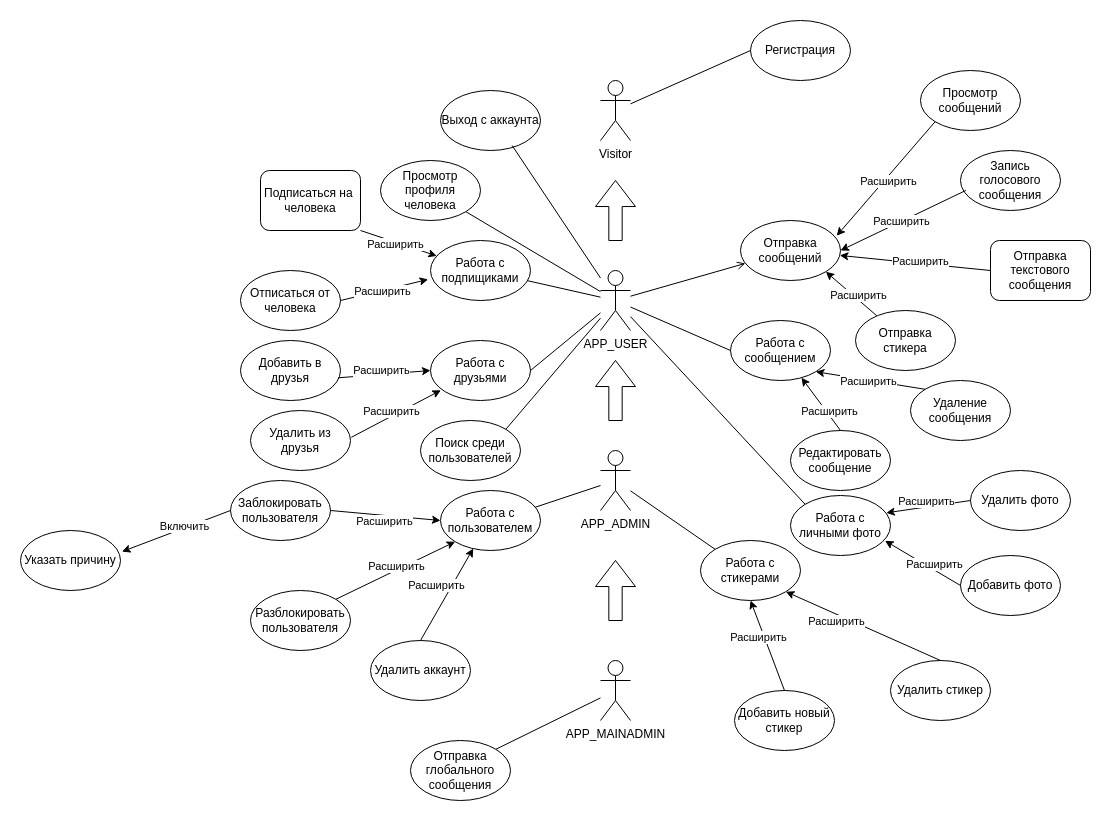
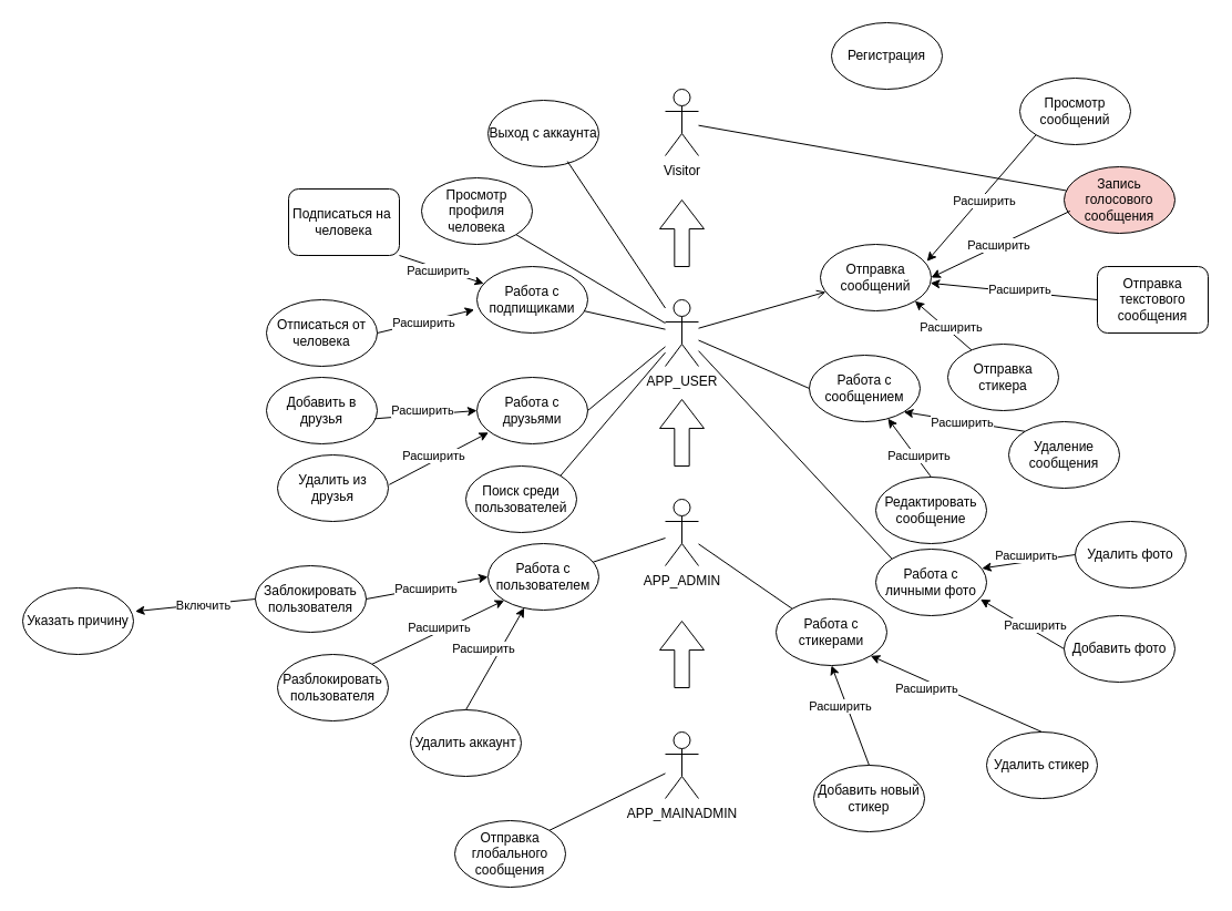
  <mxCell id="0" />
  <mxCell id="1" parent="0" />
  <mxCell id="2" value="Visitor" style="shape=umlActor;verticalLabelPosition=bottom;verticalAlign=top;html=1;outlineConnect=0;" parent="1" vertex="1"><mxGeometry x="600" y="80" width="30" height="60" as="geometry" /></mxCell>
  <mxCell id="3" value="Регистрация" style="ellipse;whiteSpace=wrap;html=1;" parent="1" vertex="1"><mxGeometry x="750" y="20" width="100" height="60" as="geometry" /></mxCell>
- <mxCell id="4" value="" style="endArrow=none;html=1;rounded=0;entryX=0;entryY=0.5;entryDx=0;entryDy=0;" parent="1" source="2" target="3" edge="1"><mxGeometry width="50" height="50" relative="1" as="geometry"><mxPoint x="580" y="220" as="sourcePoint" /><mxPoint x="630" y="170" as="targetPoint" /></mxGeometry></mxCell>
+ <mxCell id="4" value="" style="endArrow=none;html=1;rounded=0;" parent="1" source="2" target="9" edge="1"><mxGeometry width="50" height="50" relative="1" as="geometry"><mxPoint x="580" y="220" as="sourcePoint" /><mxPoint x="630" y="170" as="targetPoint" /></mxGeometry></mxCell>
  <mxCell id="5" value="" style="shape=singleArrow;direction=north;whiteSpace=wrap;html=1;arrowWidth=0.333;arrowSize=0.434;" parent="1" vertex="1"><mxGeometry x="595" y="180" width="40" height="60" as="geometry" /></mxCell>
  <mxCell id="6" value="APP_USER" style="shape=umlActor;verticalLabelPosition=bottom;verticalAlign=top;html=1;outlineConnect=0;" parent="1" vertex="1"><mxGeometry x="600" y="270" width="30" height="60" as="geometry" /></mxCell>
  <mxCell id="7" value="Отправка сообщений" style="ellipse;whiteSpace=wrap;html=1;" parent="1" vertex="1"><mxGeometry x="740" y="220" width="100" height="60" as="geometry" /></mxCell>
  <mxCell id="8" value="" style="endArrow=open;html=1;rounded=0;" parent="1" source="6" target="7" edge="1"><mxGeometry width="50" height="50" relative="1" as="geometry"><mxPoint x="640" y="123" as="sourcePoint" /><mxPoint x="770" y="150" as="targetPoint" /></mxGeometry></mxCell>
- <mxCell id="9" value="Запись голосового сообщения" style="ellipse;whiteSpace=wrap;html=1;" parent="1" vertex="1"><mxGeometry x="960" y="150" width="100" height="60" as="geometry" /></mxCell>
+ <mxCell id="9" value="Запись голосового сообщения" style="ellipse;whiteSpace=wrap;html=1;fillColor=#f8cecc;" parent="1" vertex="1"><mxGeometry x="960" y="150" width="100" height="60" as="geometry" /></mxCell>
  <mxCell id="10" value="" style="endArrow=classic;html=1;rounded=0;exitX=0.053;exitY=0.666;exitDx=0;exitDy=0;exitPerimeter=0;entryX=1;entryY=0.5;entryDx=0;entryDy=0;" parent="1" source="9" target="7" edge="1"><mxGeometry width="50" height="50" relative="1" as="geometry"><mxPoint x="530" y="190" as="sourcePoint" /><mxPoint x="580" y="140" as="targetPoint" /></mxGeometry></mxCell>
  <mxCell id="11" value="Расширить" style="edgeLabel;html=1;align=center;verticalAlign=middle;resizable=0;points=[];" parent="10" vertex="1" connectable="0"><mxGeometry x="0.31" y="1" relative="1" as="geometry"><mxPoint x="17" y="-10" as="offset" /></mxGeometry></mxCell>
  <mxCell id="12" value="Отправка текстового сообщения" style="whiteSpace=wrap;html=1;rounded=1;" parent="1" vertex="1"><mxGeometry x="990" y="240" width="100" height="60" as="geometry" /></mxCell>
  <mxCell id="13" value="" style="endArrow=classic;html=1;rounded=0;exitX=0;exitY=0.5;exitDx=0;exitDy=0;" parent="1" source="12" target="7" edge="1"><mxGeometry width="50" height="50" relative="1" as="geometry"><mxPoint x="975" y="200" as="sourcePoint" /><mxPoint x="850" y="260" as="targetPoint" /></mxGeometry></mxCell>
  <mxCell id="14" value="Расширить" style="edgeLabel;html=1;align=center;verticalAlign=middle;resizable=0;points=[];" parent="13" vertex="1" connectable="0"><mxGeometry x="0.31" y="1" relative="1" as="geometry"><mxPoint x="28" y="-1" as="offset" /></mxGeometry></mxCell>
  <mxCell id="15" value="Отправка стикера" style="ellipse;whiteSpace=wrap;html=1;" parent="1" vertex="1"><mxGeometry x="855" y="310" width="100" height="60" as="geometry" /></mxCell>
  <mxCell id="16" value="" style="endArrow=classic;html=1;rounded=0;entryX=1;entryY=1;entryDx=0;entryDy=0;" parent="1" source="15" target="7" edge="1"><mxGeometry width="50" height="50" relative="1" as="geometry"><mxPoint x="1000" y="280" as="sourcePoint" /><mxPoint x="849" y="265" as="targetPoint" /></mxGeometry></mxCell>
  <mxCell id="17" value="Расширить" style="edgeLabel;html=1;align=center;verticalAlign=middle;resizable=0;points=[];" parent="16" vertex="1" connectable="0"><mxGeometry x="0.31" y="1" relative="1" as="geometry"><mxPoint x="15" y="7" as="offset" /></mxGeometry></mxCell>
  <mxCell id="18" value="Работа с сообщением" style="ellipse;whiteSpace=wrap;html=1;" parent="1" vertex="1"><mxGeometry x="730" y="320" width="100" height="60" as="geometry" /></mxCell>
  <mxCell id="19" value="" style="endArrow=none;html=1;rounded=0;entryX=0;entryY=0.5;entryDx=0;entryDy=0;" parent="1" source="6" target="18" edge="1"><mxGeometry width="50" height="50" relative="1" as="geometry"><mxPoint x="640" y="306" as="sourcePoint" /><mxPoint x="755" y="273" as="targetPoint" /></mxGeometry></mxCell>
  <mxCell id="20" value="Удаление сообщения" style="ellipse;whiteSpace=wrap;html=1;" parent="1" vertex="1"><mxGeometry x="910" y="380" width="100" height="60" as="geometry" /></mxCell>
  <mxCell id="21" value="" style="endArrow=classic;html=1;rounded=0;entryX=1;entryY=1;entryDx=0;entryDy=0;exitX=0;exitY=0;exitDx=0;exitDy=0;" parent="1" source="20" target="18" edge="1"><mxGeometry width="50" height="50" relative="1" as="geometry"><mxPoint x="989" y="343" as="sourcePoint" /><mxPoint x="835" y="281" as="targetPoint" /></mxGeometry></mxCell>
  <mxCell id="22" value="Расширить" style="edgeLabel;html=1;align=center;verticalAlign=middle;resizable=0;points=[];" parent="21" vertex="1" connectable="0"><mxGeometry x="0.31" y="1" relative="1" as="geometry"><mxPoint x="15" y="2" as="offset" /></mxGeometry></mxCell>
  <mxCell id="23" value="Редактировать сообщение" style="ellipse;whiteSpace=wrap;html=1;" parent="1" vertex="1"><mxGeometry x="790" y="430" width="100" height="60" as="geometry" /></mxCell>
  <mxCell id="24" value="" style="endArrow=classic;html=1;rounded=0;entryX=0.71;entryY=0.953;entryDx=0;entryDy=0;exitX=0.5;exitY=0;exitDx=0;exitDy=0;entryPerimeter=0;" parent="1" source="23" target="18" edge="1"><mxGeometry width="50" height="50" relative="1" as="geometry"><mxPoint x="935" y="399" as="sourcePoint" /><mxPoint x="825" y="381" as="targetPoint" /></mxGeometry></mxCell>
  <mxCell id="25" value="Расширить" style="edgeLabel;html=1;align=center;verticalAlign=middle;resizable=0;points=[];" parent="24" vertex="1" connectable="0"><mxGeometry x="0.31" y="1" relative="1" as="geometry"><mxPoint x="15" y="14" as="offset" /></mxGeometry></mxCell>
  <mxCell id="26" value="Работа с подпищиками" style="ellipse;whiteSpace=wrap;html=1;" parent="1" vertex="1"><mxGeometry x="430" y="240" width="100" height="60" as="geometry" /></mxCell>
  <mxCell id="27" value="" style="endArrow=none;html=1;rounded=0;" parent="1" source="26" target="6" edge="1"><mxGeometry width="50" height="50" relative="1" as="geometry"><mxPoint x="640" y="306" as="sourcePoint" /><mxPoint x="755" y="273" as="targetPoint" /></mxGeometry></mxCell>
  <mxCell id="28" value="Подписаться на&amp;nbsp; человека" style="whiteSpace=wrap;html=1;rounded=1;" parent="1" vertex="1"><mxGeometry x="260" y="170" width="100" height="60" as="geometry" /></mxCell>
  <mxCell id="29" value="" style="endArrow=classic;html=1;rounded=0;exitX=1;exitY=1;exitDx=0;exitDy=0;" parent="1" source="28" target="26" edge="1"><mxGeometry width="50" height="50" relative="1" as="geometry"><mxPoint x="975" y="200" as="sourcePoint" /><mxPoint x="850" y="260" as="targetPoint" /></mxGeometry></mxCell>
  <mxCell id="30" value="Расширить" style="edgeLabel;html=1;align=center;verticalAlign=middle;resizable=0;points=[];" parent="29" vertex="1" connectable="0"><mxGeometry x="0.31" y="1" relative="1" as="geometry"><mxPoint x="-16" y="-2" as="offset" /></mxGeometry></mxCell>
  <mxCell id="31" value="Отписаться от человека" style="ellipse;whiteSpace=wrap;html=1;" parent="1" vertex="1"><mxGeometry x="240" y="270" width="100" height="60" as="geometry" /></mxCell>
  <mxCell id="32" value="" style="endArrow=classic;html=1;rounded=0;exitX=1;exitY=0.5;exitDx=0;exitDy=0;entryX=-0.024;entryY=0.649;entryDx=0;entryDy=0;entryPerimeter=0;" parent="1" source="31" target="26" edge="1"><mxGeometry width="50" height="50" relative="1" as="geometry"><mxPoint x="355" y="231" as="sourcePoint" /><mxPoint x="447" y="265" as="targetPoint" /></mxGeometry></mxCell>
  <mxCell id="33" value="Расширить" style="edgeLabel;html=1;align=center;verticalAlign=middle;resizable=0;points=[];" parent="32" vertex="1" connectable="0"><mxGeometry x="0.31" y="1" relative="1" as="geometry"><mxPoint x="-16" y="5" as="offset" /></mxGeometry></mxCell>
  <mxCell id="34" value="Работа с друзьями" style="ellipse;whiteSpace=wrap;html=1;" parent="1" vertex="1"><mxGeometry x="430" y="340" width="100" height="60" as="geometry" /></mxCell>
  <mxCell id="35" value="" style="endArrow=none;html=1;rounded=0;exitX=1;exitY=0.5;exitDx=0;exitDy=0;" parent="1" source="34" target="6" edge="1"><mxGeometry width="50" height="50" relative="1" as="geometry"><mxPoint x="537" y="290" as="sourcePoint" /><mxPoint x="600" y="307" as="targetPoint" /></mxGeometry></mxCell>
  <mxCell id="36" value="Добавить в друзья" style="ellipse;whiteSpace=wrap;html=1;" parent="1" vertex="1"><mxGeometry x="240" y="340" width="100" height="60" as="geometry" /></mxCell>
  <mxCell id="37" value="" style="endArrow=classic;html=1;rounded=0;exitX=0.976;exitY=0.622;exitDx=0;exitDy=0;entryX=0;entryY=0.5;entryDx=0;entryDy=0;exitPerimeter=0;" parent="1" source="36" target="34" edge="1"><mxGeometry width="50" height="50" relative="1" as="geometry"><mxPoint x="350" y="310" as="sourcePoint" /><mxPoint x="438" y="289" as="targetPoint" /></mxGeometry></mxCell>
  <mxCell id="38" value="Расширить" style="edgeLabel;html=1;align=center;verticalAlign=middle;resizable=0;points=[];" parent="37" vertex="1" connectable="0"><mxGeometry x="0.31" y="1" relative="1" as="geometry"><mxPoint x="-18" y="-2" as="offset" /></mxGeometry></mxCell>
  <mxCell id="39" value="Удалить из друзья" style="ellipse;whiteSpace=wrap;html=1;" parent="1" vertex="1"><mxGeometry x="250" y="410" width="100" height="60" as="geometry" /></mxCell>
  <mxCell id="40" value="" style="endArrow=classic;html=1;rounded=0;exitX=1.008;exitY=0.447;exitDx=0;exitDy=0;entryX=0.104;entryY=0.83;entryDx=0;entryDy=0;exitPerimeter=0;entryPerimeter=0;" parent="1" source="39" target="34" edge="1"><mxGeometry width="50" height="50" relative="1" as="geometry"><mxPoint x="348" y="387" as="sourcePoint" /><mxPoint x="440" y="380" as="targetPoint" /></mxGeometry></mxCell>
  <mxCell id="41" value="Расширить" style="edgeLabel;html=1;align=center;verticalAlign=middle;resizable=0;points=[];" parent="40" vertex="1" connectable="0"><mxGeometry x="0.31" y="1" relative="1" as="geometry"><mxPoint x="-18" y="5" as="offset" /></mxGeometry></mxCell>
  <mxCell id="42" value="Просмотр профиля человека" style="ellipse;whiteSpace=wrap;html=1;" parent="1" vertex="1"><mxGeometry x="380" y="160" width="100" height="60" as="geometry" /></mxCell>
  <mxCell id="43" value="" style="endArrow=none;html=1;rounded=0;exitX=1;exitY=1;exitDx=0;exitDy=0;" parent="1" source="42" target="6" edge="1"><mxGeometry width="50" height="50" relative="1" as="geometry"><mxPoint x="540" y="380" as="sourcePoint" /><mxPoint x="610" y="322" as="targetPoint" /></mxGeometry></mxCell>
  <mxCell id="44" value="Выход с аккаунта" style="ellipse;whiteSpace=wrap;html=1;" parent="1" vertex="1"><mxGeometry x="440" y="90" width="100" height="60" as="geometry" /></mxCell>
  <mxCell id="45" value="" style="endArrow=none;html=1;rounded=0;exitX=0.717;exitY=0.918;exitDx=0;exitDy=0;exitPerimeter=0;" parent="1" source="44" target="6" edge="1"><mxGeometry width="50" height="50" relative="1" as="geometry"><mxPoint x="475" y="221" as="sourcePoint" /><mxPoint x="610" y="301" as="targetPoint" /></mxGeometry></mxCell>
  <mxCell id="46" value="" style="shape=singleArrow;direction=north;whiteSpace=wrap;html=1;arrowWidth=0.333;arrowSize=0.434;" parent="1" vertex="1"><mxGeometry x="595" y="360" width="40" height="60" as="geometry" /></mxCell>
  <mxCell id="47" value="APP_ADMIN" style="shape=umlActor;verticalLabelPosition=bottom;verticalAlign=top;html=1;outlineConnect=0;" parent="1" vertex="1"><mxGeometry x="600" y="450" width="30" height="60" as="geometry" /></mxCell>
  <mxCell id="48" value="Работа с личными фото" style="ellipse;whiteSpace=wrap;html=1;" parent="1" vertex="1"><mxGeometry x="790" y="495" width="100" height="60" as="geometry" /></mxCell>
  <mxCell id="49" value="" style="endArrow=none;html=1;rounded=0;entryX=0;entryY=0;entryDx=0;entryDy=0;" parent="1" source="6" target="48" edge="1"><mxGeometry width="50" height="50" relative="1" as="geometry"><mxPoint x="640" y="317" as="sourcePoint" /><mxPoint x="740" y="360" as="targetPoint" /></mxGeometry></mxCell>
  <mxCell id="50" value="Удалить фото" style="ellipse;whiteSpace=wrap;html=1;" parent="1" vertex="1"><mxGeometry x="970" y="470" width="100" height="60" as="geometry" /></mxCell>
  <mxCell id="51" value="" style="endArrow=classic;html=1;rounded=0;entryX=0.958;entryY=0.289;entryDx=0;entryDy=0;exitX=0;exitY=0.5;exitDx=0;exitDy=0;entryPerimeter=0;" parent="1" source="50" target="48" edge="1"><mxGeometry width="50" height="50" relative="1" as="geometry"><mxPoint x="935" y="399" as="sourcePoint" /><mxPoint x="825" y="381" as="targetPoint" /></mxGeometry></mxCell>
  <mxCell id="52" value="Расширить" style="edgeLabel;html=1;align=center;verticalAlign=middle;resizable=0;points=[];" parent="51" vertex="1" connectable="0"><mxGeometry x="0.31" y="1" relative="1" as="geometry"><mxPoint x="11" y="-9" as="offset" /></mxGeometry></mxCell>
  <mxCell id="53" value="Добавить фото" style="ellipse;whiteSpace=wrap;html=1;" parent="1" vertex="1"><mxGeometry x="960" y="555" width="100" height="60" as="geometry" /></mxCell>
  <mxCell id="54" value="" style="endArrow=classic;html=1;rounded=0;entryX=0.945;entryY=0.755;entryDx=0;entryDy=0;exitX=0;exitY=0.5;exitDx=0;exitDy=0;entryPerimeter=0;" parent="1" source="53" target="48" edge="1"><mxGeometry width="50" height="50" relative="1" as="geometry"><mxPoint x="980" y="510" as="sourcePoint" /><mxPoint x="876" y="547" as="targetPoint" /></mxGeometry></mxCell>
  <mxCell id="55" value="Расширить" style="edgeLabel;html=1;align=center;verticalAlign=middle;resizable=0;points=[];" parent="54" vertex="1" connectable="0"><mxGeometry x="0.31" y="1" relative="1" as="geometry"><mxPoint x="23" y="7" as="offset" /></mxGeometry></mxCell>
  <mxCell id="56" value="Поиск среди пользователей" style="ellipse;whiteSpace=wrap;html=1;" parent="1" vertex="1"><mxGeometry x="420" y="420" width="100" height="60" as="geometry" /></mxCell>
  <mxCell id="57" value="" style="endArrow=none;html=1;rounded=0;exitX=1;exitY=0;exitDx=0;exitDy=0;" parent="1" source="56" target="6" edge="1"><mxGeometry width="50" height="50" relative="1" as="geometry"><mxPoint x="540" y="380" as="sourcePoint" /><mxPoint x="610" y="322" as="targetPoint" /></mxGeometry></mxCell>
- <mxCell id="58" value="Заблокировать пользователя" style="ellipse;whiteSpace=wrap;html=1;" parent="1" vertex="1"><mxGeometry x="230" y="480" width="100" height="60" as="geometry" /></mxCell>
+ <mxCell id="58" value="Заблокировать пользователя" style="ellipse;whiteSpace=wrap;html=1;" parent="1" vertex="1"><mxGeometry x="230" y="510" width="100" height="60" as="geometry" /></mxCell>
  <mxCell id="59" value="" style="endArrow=none;html=1;rounded=0;exitX=0.94;exitY=0.283;exitDx=0;exitDy=0;exitPerimeter=0;" parent="1" source="63" target="47" edge="1"><mxGeometry width="50" height="50" relative="1" as="geometry"><mxPoint x="516" y="439" as="sourcePoint" /><mxPoint x="590" y="500" as="targetPoint" /></mxGeometry></mxCell>
  <mxCell id="60" value="Указать причину" style="ellipse;whiteSpace=wrap;html=1;" parent="1" vertex="1"><mxGeometry x="20" y="530" width="100" height="60" as="geometry" /></mxCell>
  <mxCell id="61" value="" style="endArrow=classic;html=1;rounded=0;exitX=0;exitY=0.5;exitDx=0;exitDy=0;entryX=1.015;entryY=0.352;entryDx=0;entryDy=0;entryPerimeter=0;" parent="1" source="58" target="60" edge="1"><mxGeometry width="50" height="50" relative="1" as="geometry"><mxPoint x="530" y="400" as="sourcePoint" /><mxPoint x="580" y="350" as="targetPoint" /></mxGeometry></mxCell>
  <mxCell id="62" value="Включить" style="edgeLabel;html=1;align=center;verticalAlign=middle;resizable=0;points=[];" parent="61" vertex="1" connectable="0"><mxGeometry x="-0.269" y="1" relative="1" as="geometry"><mxPoint x="-8" as="offset" /></mxGeometry></mxCell>
  <mxCell id="63" value="Работа с пользователем" style="ellipse;whiteSpace=wrap;html=1;" parent="1" vertex="1"><mxGeometry x="440" y="490" width="100" height="60" as="geometry" /></mxCell>
  <mxCell id="64" value="" style="endArrow=classic;html=1;rounded=0;exitX=1;exitY=0.5;exitDx=0;exitDy=0;entryX=0;entryY=0.5;entryDx=0;entryDy=0;" parent="1" source="58" target="63" edge="1"><mxGeometry width="50" height="50" relative="1" as="geometry"><mxPoint x="361" y="447" as="sourcePoint" /><mxPoint x="450" y="400" as="targetPoint" /></mxGeometry></mxCell>
  <mxCell id="65" value="Расширить" style="edgeLabel;html=1;align=center;verticalAlign=middle;resizable=0;points=[];" parent="64" vertex="1" connectable="0"><mxGeometry x="0.31" y="1" relative="1" as="geometry"><mxPoint x="-18" y="5" as="offset" /></mxGeometry></mxCell>
  <mxCell id="66" value="Разблокировать пользователя" style="ellipse;whiteSpace=wrap;html=1;" parent="1" vertex="1"><mxGeometry x="250" y="590" width="100" height="60" as="geometry" /></mxCell>
  <mxCell id="67" value="" style="endArrow=classic;html=1;rounded=0;exitX=1;exitY=0;exitDx=0;exitDy=0;entryX=0;entryY=1;entryDx=0;entryDy=0;" parent="1" source="66" target="63" edge="1"><mxGeometry width="50" height="50" relative="1" as="geometry"><mxPoint x="340" y="550" as="sourcePoint" /><mxPoint x="450" y="530" as="targetPoint" /></mxGeometry></mxCell>
  <mxCell id="68" value="Расширить" style="edgeLabel;html=1;align=center;verticalAlign=middle;resizable=0;points=[];" parent="67" vertex="1" connectable="0"><mxGeometry x="0.31" y="1" relative="1" as="geometry"><mxPoint x="-18" y="5" as="offset" /></mxGeometry></mxCell>
  <mxCell id="69" value="Работа с стикерами" style="ellipse;whiteSpace=wrap;html=1;" parent="1" vertex="1"><mxGeometry x="700" y="540" width="100" height="60" as="geometry" /></mxCell>
  <mxCell id="70" value="" style="endArrow=none;html=1;rounded=0;exitX=0;exitY=0;exitDx=0;exitDy=0;" parent="1" source="69" target="47" edge="1"><mxGeometry width="50" height="50" relative="1" as="geometry"><mxPoint x="544" y="517" as="sourcePoint" /><mxPoint x="610" y="495" as="targetPoint" /></mxGeometry></mxCell>
  <mxCell id="71" value="Добавить новый стикер" style="ellipse;whiteSpace=wrap;html=1;" parent="1" vertex="1"><mxGeometry x="734" y="690" width="100" height="60" as="geometry" /></mxCell>
  <mxCell id="72" value="" style="endArrow=classic;html=1;rounded=0;exitX=0.5;exitY=0;exitDx=0;exitDy=0;entryX=0.5;entryY=1;entryDx=0;entryDy=0;" parent="1" source="71" target="69" edge="1"><mxGeometry width="50" height="50" relative="1" as="geometry"><mxPoint x="345" y="609" as="sourcePoint" /><mxPoint x="465" y="551" as="targetPoint" /></mxGeometry></mxCell>
  <mxCell id="73" value="Расширить" style="edgeLabel;html=1;align=center;verticalAlign=middle;resizable=0;points=[];" parent="72" vertex="1" connectable="0"><mxGeometry x="0.31" y="1" relative="1" as="geometry"><mxPoint x="-3" y="5" as="offset" /></mxGeometry></mxCell>
  <mxCell id="74" value="Удалить стикер" style="ellipse;whiteSpace=wrap;html=1;" parent="1" vertex="1"><mxGeometry x="890" y="660" width="100" height="60" as="geometry" /></mxCell>
  <mxCell id="75" value="" style="endArrow=classic;html=1;rounded=0;exitX=0.5;exitY=0;exitDx=0;exitDy=0;entryX=1;entryY=1;entryDx=0;entryDy=0;" parent="1" source="74" target="69" edge="1"><mxGeometry width="50" height="50" relative="1" as="geometry"><mxPoint x="425" y="669" as="sourcePoint" /><mxPoint x="485" y="621" as="targetPoint" /></mxGeometry></mxCell>
  <mxCell id="76" value="Расширить" style="edgeLabel;html=1;align=center;verticalAlign=middle;resizable=0;points=[];" parent="75" vertex="1" connectable="0"><mxGeometry x="0.31" y="1" relative="1" as="geometry"><mxPoint x="-3" y="5" as="offset" /></mxGeometry></mxCell>
  <mxCell id="77" value="Удалить аккаунт" style="ellipse;whiteSpace=wrap;html=1;" parent="1" vertex="1"><mxGeometry x="370" y="640" width="100" height="60" as="geometry" /></mxCell>
  <mxCell id="78" value="" style="endArrow=classic;html=1;rounded=0;exitX=0.5;exitY=0;exitDx=0;exitDy=0;entryX=0.327;entryY=0.967;entryDx=0;entryDy=0;entryPerimeter=0;" parent="1" source="77" target="63" edge="1"><mxGeometry width="50" height="50" relative="1" as="geometry"><mxPoint x="345" y="609" as="sourcePoint" /><mxPoint x="465" y="551" as="targetPoint" /></mxGeometry></mxCell>
  <mxCell id="79" value="Расширить" style="edgeLabel;html=1;align=center;verticalAlign=middle;resizable=0;points=[];" parent="78" vertex="1" connectable="0"><mxGeometry x="0.31" y="1" relative="1" as="geometry"><mxPoint x="-18" y="5" as="offset" /></mxGeometry></mxCell>
  <mxCell id="80" value="Просмотр сообщений" style="ellipse;whiteSpace=wrap;html=1;" parent="1" vertex="1"><mxGeometry x="920" y="70" width="100" height="60" as="geometry" /></mxCell>
  <mxCell id="81" value="" style="endArrow=classic;html=1;rounded=0;exitX=0;exitY=1;exitDx=0;exitDy=0;entryX=0.962;entryY=0.254;entryDx=0;entryDy=0;entryPerimeter=0;" parent="1" source="80" target="7" edge="1"><mxGeometry width="50" height="50" relative="1" as="geometry"><mxPoint x="975" y="200" as="sourcePoint" /><mxPoint x="850" y="260" as="targetPoint" /></mxGeometry></mxCell>
  <mxCell id="82" value="Расширить" style="edgeLabel;html=1;align=center;verticalAlign=middle;resizable=0;points=[];" parent="81" vertex="1" connectable="0"><mxGeometry x="0.31" y="1" relative="1" as="geometry"><mxPoint x="17" y="-16" as="offset" /></mxGeometry></mxCell>
  <mxCell id="83" value="APP_MAINADMIN" style="shape=umlActor;verticalLabelPosition=bottom;verticalAlign=top;html=1;outlineConnect=0;" vertex="1" parent="1"><mxGeometry x="600" y="660" width="30" height="60" as="geometry" /></mxCell>
  <mxCell id="84" value="" style="shape=singleArrow;direction=north;whiteSpace=wrap;html=1;arrowWidth=0.333;arrowSize=0.434;" vertex="1" parent="1"><mxGeometry x="595" y="560" width="40" height="60" as="geometry" /></mxCell>
  <mxCell id="85" value="Отправка глобального сообщения" style="ellipse;whiteSpace=wrap;html=1;" vertex="1" parent="1"><mxGeometry x="410" y="740" width="100" height="60" as="geometry" /></mxCell>
  <mxCell id="86" value="" style="endArrow=none;html=1;rounded=0;exitX=1;exitY=0;exitDx=0;exitDy=0;" edge="1" parent="1" source="85" target="83"><mxGeometry width="50" height="50" relative="1" as="geometry"><mxPoint x="544" y="516.98" as="sourcePoint" /><mxPoint x="610" y="494.996" as="targetPoint" /></mxGeometry></mxCell>
